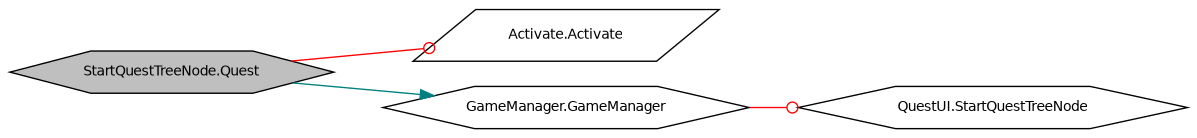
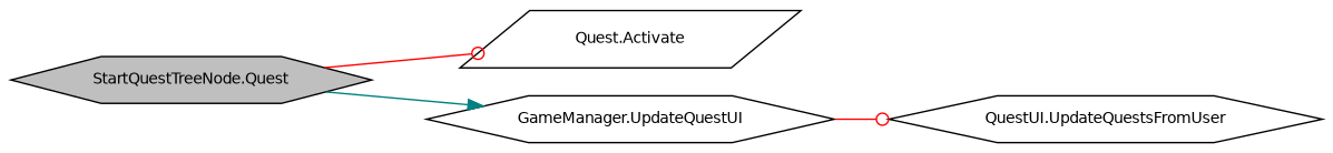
  digraph {
    rankdir=LR
    node [color=black fillcolor=white fontname=Helvetica fontsize=10 shape=hexagon style=filled]
    edge [arrowhead=odot color=red fontname=Helvetica fontsize=10 labelfontname=Helvetica labelfontsize=10 style=solid]
    n1 [fillcolor=grey75 fontcolor=black height=0.2 label="StartQuestTreeNode.Quest" width=0.4]
-   n2 [height=0.2 label="Activate.Activate" shape=parallelogram width=0.4]
-   n3 [height=0.2 label="GameManager.GameManager" width=0.4]
-   n4 [height=0.2 label="QuestUI.StartQuestTreeNode" width=0.4]
+   n2 [height=0.2 label="Quest.Activate" shape=parallelogram width=0.4]
+   n3 [height=0.2 label="GameManager.UpdateQuestUI" width=0.4]
+   n4 [height=0.2 label="QuestUI.UpdateQuestsFromUser" width=0.4]
    n1 -> n2
    n1 -> n3 [arrowhead=normal color=teal]
    n3 -> n4
  }
